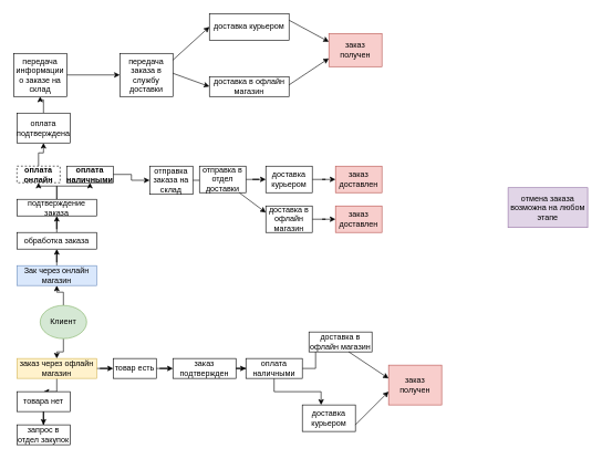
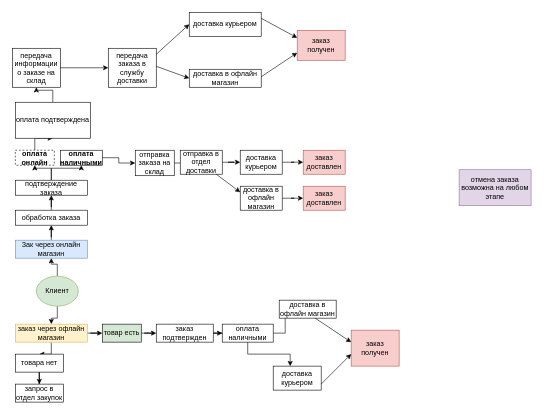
  <mxCell id="0" />
  <mxCell id="1" parent="0" />
  <mxCell id="2" value="" style="edgeStyle=orthogonalEdgeStyle;rounded=0;orthogonalLoop=1;jettySize=auto;html=1;" edge="1" parent="1" source="4" target="6"><mxGeometry relative="1" as="geometry" /></mxCell>
  <mxCell id="3" value="" style="edgeStyle=orthogonalEdgeStyle;rounded=0;orthogonalLoop=1;jettySize=auto;html=1;" edge="1" parent="1" source="4" target="9"><mxGeometry relative="1" as="geometry" /></mxCell>
  <mxCell id="4" value="Клиент" style="ellipse;whiteSpace=wrap;html=1;aspect=fixed;fillColor=#d5e8d4;strokeColor=#82b366;" vertex="1" parent="1"><mxGeometry x="60" y="460" width="70" height="50" as="geometry" /></mxCell>
  <mxCell id="5" value="" style="edgeStyle=orthogonalEdgeStyle;rounded=0;orthogonalLoop=1;jettySize=auto;html=1;" edge="1" parent="1" source="6" target="11"><mxGeometry relative="1" as="geometry" /></mxCell>
  <mxCell id="6" value="Зак через онлайн магазин" style="whiteSpace=wrap;html=1;fillColor=#dae8fc;strokeColor=#6c8ebf;" vertex="1" parent="1"><mxGeometry y="400" width="120" height="30" as="geometry" x="25" /></mxCell>
  <mxCell id="7" value="" style="edgeStyle=orthogonalEdgeStyle;rounded=0;orthogonalLoop=1;jettySize=auto;html=1;" edge="1" parent="1" source="9" target="43"><mxGeometry relative="1" as="geometry" /></mxCell>
  <mxCell id="8" value="" style="edgeStyle=orthogonalEdgeStyle;rounded=0;orthogonalLoop=1;jettySize=auto;html=1;" edge="1" parent="1" source="9" target="45"><mxGeometry relative="1" as="geometry" /></mxCell>
  <mxCell id="9" value="заказ через офлайн магазин" style="whiteSpace=wrap;html=1;fillColor=#fff2cc;strokeColor=#d6b656;" vertex="1" parent="1"><mxGeometry y="540" width="120" height="30" as="geometry" x="25" /></mxCell>
  <mxCell id="10" value="" style="edgeStyle=orthogonalEdgeStyle;rounded=0;orthogonalLoop=1;jettySize=auto;html=1;" edge="1" parent="1" source="11" target="14"><mxGeometry relative="1" as="geometry" /></mxCell>
  <mxCell id="11" value="обработка заказа" style="whiteSpace=wrap;html=1;" vertex="1" parent="1"><mxGeometry y="350" width="120" height="25" as="geometry" x="25" /></mxCell>
  <mxCell id="12" value="" style="edgeStyle=orthogonalEdgeStyle;rounded=0;orthogonalLoop=1;jettySize=auto;html=1;" edge="1" parent="1" source="14" target="16"><mxGeometry relative="1" as="geometry" /></mxCell>
  <mxCell id="13" value="" style="edgeStyle=orthogonalEdgeStyle;rounded=0;orthogonalLoop=1;jettySize=auto;html=1;" edge="1" parent="1" source="14" target="18"><mxGeometry relative="1" as="geometry" /></mxCell>
  <mxCell id="14" value="подтверждение заказа" style="whiteSpace=wrap;html=1;" vertex="1" parent="1"><mxGeometry y="300" width="120" height="25" as="geometry" x="25" /></mxCell>
  <mxCell id="15" value="" style="edgeStyle=orthogonalEdgeStyle;rounded=0;orthogonalLoop=1;jettySize=auto;html=1;" edge="1" parent="1" source="16" target="31"><mxGeometry relative="1" as="geometry" /></mxCell>
  <mxCell id="16" value="оплата онлайн" style="whiteSpace=wrap;html=1;fontStyle=1;dashed=1;" vertex="1" parent="1"><mxGeometry y="250" width="65" height="25" as="geometry" x="25" /></mxCell>
  <mxCell id="17" value="" style="edgeStyle=orthogonalEdgeStyle;rounded=0;orthogonalLoop=1;jettySize=auto;html=1;" edge="1" parent="1" source="18" target="20"><mxGeometry relative="1" as="geometry" /></mxCell>
  <mxCell id="18" value="оплата наличными" style="whiteSpace=wrap;html=1;fontStyle=1" vertex="1" parent="1"><mxGeometry x="100" y="250" width="70" height="25" as="geometry" /></mxCell>
  <mxCell id="19" value="" style="edgeStyle=orthogonalEdgeStyle;rounded=0;orthogonalLoop=1;jettySize=auto;html=1;" edge="1" parent="1" source="20" target="22"><mxGeometry relative="1" as="geometry" /></mxCell>
  <mxCell id="20" value="отправка заказа на склад" style="whiteSpace=wrap;html=1;" vertex="1" parent="1"><mxGeometry x="225" y="250" width="65" height="42.5" as="geometry" /></mxCell>
  <mxCell id="21" value="" style="edgeStyle=orthogonalEdgeStyle;rounded=0;orthogonalLoop=1;jettySize=auto;html=1;" edge="1" parent="1" source="22" target="24"><mxGeometry relative="1" as="geometry" /></mxCell>
  <mxCell id="22" value="отправка в отдел доставки" style="whiteSpace=wrap;html=1;" vertex="1" parent="1"><mxGeometry x="300" y="250" width="70" height="40" as="geometry" /></mxCell>
  <mxCell id="23" value="" style="edgeStyle=orthogonalEdgeStyle;rounded=0;orthogonalLoop=1;jettySize=auto;html=1;" edge="1" parent="1" source="24" target="28"><mxGeometry relative="1" as="geometry" /></mxCell>
  <mxCell id="24" value="доставка курьером" style="whiteSpace=wrap;html=1;" vertex="1" parent="1"><mxGeometry x="400" y="250" width="70" height="40" as="geometry" /></mxCell>
  <mxCell id="25" value="" style="edgeStyle=orthogonalEdgeStyle;rounded=0;orthogonalLoop=1;jettySize=auto;html=1;" edge="1" parent="1" source="26" target="29"><mxGeometry relative="1" as="geometry" /></mxCell>
  <mxCell id="26" value="доставка в офлайн магазин" style="html=1;whiteSpace=wrap;" vertex="1" parent="1"><mxGeometry x="400" y="310" width="70" height="40" as="geometry" /></mxCell>
  <mxCell id="27" value="" style="endArrow=classic;html=1;rounded=0;" edge="1" parent="1"><mxGeometry width="50" height="50" relative="1" as="geometry"><mxPoint x="360" y="290" as="sourcePoint" /><mxPoint x="400" y="320" as="targetPoint" /><Array as="points"><mxPoint x="360" y="290" /></Array></mxGeometry></mxCell>
  <mxCell id="28" value="заказ доставлен" style="whiteSpace=wrap;html=1;fillColor=#f8cecc;strokeColor=#b85450;" vertex="1" parent="1"><mxGeometry x="505" y="250" width="70" height="40" as="geometry" /></mxCell>
  <mxCell id="29" value="заказ доставлен" style="html=1;whiteSpace=wrap;fillColor=#f8cecc;strokeColor=#b85450;" vertex="1" parent="1"><mxGeometry x="505" y="310" width="70" height="40" as="geometry" /></mxCell>
  <mxCell id="30" value="" style="edgeStyle=orthogonalEdgeStyle;rounded=0;orthogonalLoop=1;jettySize=auto;html=1;" edge="1" parent="1" source="31" target="33"><mxGeometry relative="1" as="geometry" /></mxCell>
- <mxCell id="31" value="оплата подтверждена" style="whiteSpace=wrap;html=1;" vertex="1" parent="1"><mxGeometry y="170" width="80" height="45" as="geometry" x="25" /></mxCell>
+ <mxCell id="31" value="оплата подтверждена" style="whiteSpace=wrap;html=1;" vertex="1" parent="1"><mxGeometry x="25" y="170" width="125" height="60" as="geometry" /></mxCell>
  <mxCell id="32" value="" style="edgeStyle=orthogonalEdgeStyle;rounded=0;orthogonalLoop=1;jettySize=auto;html=1;" edge="1" parent="1" source="33" target="34"><mxGeometry relative="1" as="geometry" /></mxCell>
  <mxCell id="33" value="передача информации о заказе на склад" style="whiteSpace=wrap;html=1;" vertex="1" parent="1"><mxGeometry x="20" y="80" width="80" height="65" as="geometry" /></mxCell>
  <mxCell id="34" value="передача заказа в службу доставки" style="whiteSpace=wrap;html=1;" vertex="1" parent="1"><mxGeometry x="180" y="80" width="80" height="65" as="geometry" /></mxCell>
  <mxCell id="35" value="" style="endArrow=classic;html=1;rounded=0;entryX=0;entryY=0.5;entryDx=0;entryDy=0;" edge="1" parent="1" target="37"><mxGeometry width="50" height="50" relative="1" as="geometry"><mxPoint x="260" y="90" as="sourcePoint" /><mxPoint x="310" y="40" as="targetPoint" /></mxGeometry></mxCell>
  <mxCell id="36" value="" style="endArrow=classic;html=1;rounded=0;entryX=0;entryY=0.5;entryDx=0;entryDy=0;entryPerimeter=0;" edge="1" parent="1" target="38"><mxGeometry width="50" height="50" relative="1" as="geometry"><mxPoint x="260" y="110" as="sourcePoint" /><mxPoint x="305" y="130" as="targetPoint" /></mxGeometry></mxCell>
  <mxCell id="37" value="доставка курьером" style="rounded=0;whiteSpace=wrap;html=1;" vertex="1" parent="1"><mxGeometry x="315" y="20" width="120" height="40" as="geometry" /></mxCell>
  <mxCell id="38" value="доставка в офлайн магазин" style="rounded=0;whiteSpace=wrap;html=1;" vertex="1" parent="1"><mxGeometry x="315" y="115" width="120" height="30" as="geometry" /></mxCell>
  <mxCell id="39" value="" style="endArrow=classic;html=1;rounded=0;entryX=0;entryY=0.75;entryDx=0;entryDy=0;" edge="1" parent="1" target="41"><mxGeometry width="50" height="50" relative="1" as="geometry"><mxPoint x="435" y="127.5" as="sourcePoint" /><mxPoint x="495" y="97.5" as="targetPoint" /></mxGeometry></mxCell>
  <mxCell id="40" value="" style="endArrow=classic;html=1;rounded=0;entryX=0;entryY=0.25;entryDx=0;entryDy=0;" edge="1" parent="1" target="41"><mxGeometry width="50" height="50" relative="1" as="geometry"><mxPoint x="435" y="30" as="sourcePoint" /><mxPoint x="495" y="50" as="targetPoint" /></mxGeometry></mxCell>
  <mxCell id="41" value="заказ получен" style="rounded=0;whiteSpace=wrap;html=1;fillColor=#f8cecc;strokeColor=#b85450;" vertex="1" parent="1"><mxGeometry x="495" y="50" width="80" height="50" as="geometry" /></mxCell>
  <mxCell id="42" value="" style="edgeStyle=orthogonalEdgeStyle;rounded=0;orthogonalLoop=1;jettySize=auto;html=1;" edge="1" parent="1" source="43" target="46"><mxGeometry relative="1" as="geometry" /></mxCell>
  <mxCell id="43" value="товара нет" style="whiteSpace=wrap;html=1;" vertex="1" parent="1"><mxGeometry y="590" width="80" height="30" as="geometry" x="25" /></mxCell>
  <mxCell id="44" value="" style="edgeStyle=orthogonalEdgeStyle;rounded=0;orthogonalLoop=1;jettySize=auto;html=1;" edge="1" parent="1" source="45" target="48"><mxGeometry relative="1" as="geometry" /></mxCell>
- <mxCell id="45" value="товар есть" style="whiteSpace=wrap;html=1;" vertex="1" parent="1"><mxGeometry x="170" y="540" width="65" height="30" as="geometry" /></mxCell>
+ <mxCell id="45" value="товар есть" style="whiteSpace=wrap;html=1;fillColor=#d5e8d4;" vertex="1" parent="1"><mxGeometry x="170" y="540" width="65" height="30" as="geometry" /></mxCell>
  <mxCell id="46" value="запрос в отдел закупок" style="whiteSpace=wrap;html=1;" vertex="1" parent="1"><mxGeometry y="640" width="80" height="30" as="geometry" x="25" /></mxCell>
  <mxCell id="47" value="" style="edgeStyle=orthogonalEdgeStyle;rounded=0;orthogonalLoop=1;jettySize=auto;html=1;" edge="1" parent="1" source="48" target="51"><mxGeometry relative="1" as="geometry" /></mxCell>
  <mxCell id="48" value="заказ подтвержден" style="whiteSpace=wrap;html=1;" vertex="1" parent="1"><mxGeometry x="260" y="540" width="95" height="30" as="geometry" /></mxCell>
  <mxCell id="49" value="" style="edgeStyle=orthogonalEdgeStyle;rounded=0;orthogonalLoop=1;jettySize=auto;html=1;entryX=0.354;entryY=0;entryDx=0;entryDy=0;entryPerimeter=0;" edge="1" parent="1" source="51" target="53"><mxGeometry relative="1" as="geometry"><mxPoint x="497.5" y="585" as="targetPoint" /></mxGeometry></mxCell>
  <mxCell id="50" style="edgeStyle=orthogonalEdgeStyle;rounded=0;orthogonalLoop=1;jettySize=auto;html=1;" edge="1" parent="1" source="51"><mxGeometry relative="1" as="geometry"><mxPoint x="465" y="520" as="targetPoint" /></mxGeometry></mxCell>
  <mxCell id="51" value="оплата наличными" style="whiteSpace=wrap;html=1;" vertex="1" parent="1"><mxGeometry x="370" y="540" width="85" height="30" as="geometry" /></mxCell>
  <mxCell id="52" value="доставка в офлайн магазин" style="whiteSpace=wrap;html=1;" vertex="1" parent="1"><mxGeometry x="465" y="500" width="95" height="30" as="geometry" /></mxCell>
  <mxCell id="53" value="доставка курьером" style="rounded=0;whiteSpace=wrap;html=1;" vertex="1" parent="1"><mxGeometry x="455" y="610" width="80" height="40" as="geometry" /></mxCell>
  <mxCell id="54" value="заказ получен" style="rounded=0;whiteSpace=wrap;html=1;fillColor=#f8cecc;strokeColor=#b85450;" vertex="1" parent="1"><mxGeometry x="585" y="550" width="80" height="60" as="geometry" /></mxCell>
  <mxCell id="55" value="" style="endArrow=classic;html=1;rounded=0;" edge="1" parent="1"><mxGeometry width="50" height="50" relative="1" as="geometry"><mxPoint x="525" y="530" as="sourcePoint" /><mxPoint x="585" y="570" as="targetPoint" /></mxGeometry></mxCell>
  <mxCell id="56" value="" style="endArrow=classic;html=1;rounded=0;" edge="1" parent="1"><mxGeometry width="50" height="50" relative="1" as="geometry"><mxPoint x="535" y="640" as="sourcePoint" /><mxPoint x="585" y="590" as="targetPoint" /></mxGeometry></mxCell>
  <mxCell id="57" value="отмена заказа возможна на любом этапе" style="rounded=0;whiteSpace=wrap;html=1;fillColor=#e1d5e7;strokeColor=#9673a6;" vertex="1" parent="1"><mxGeometry x="765" y="282.5" width="120" height="60" as="geometry" /></mxCell>
